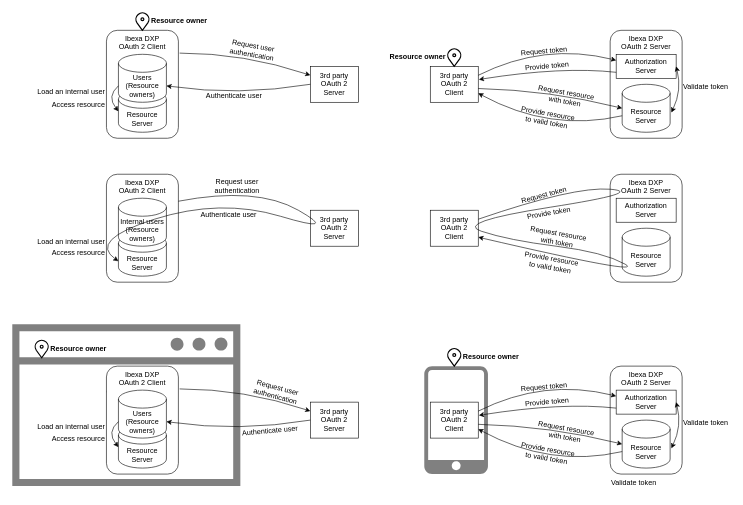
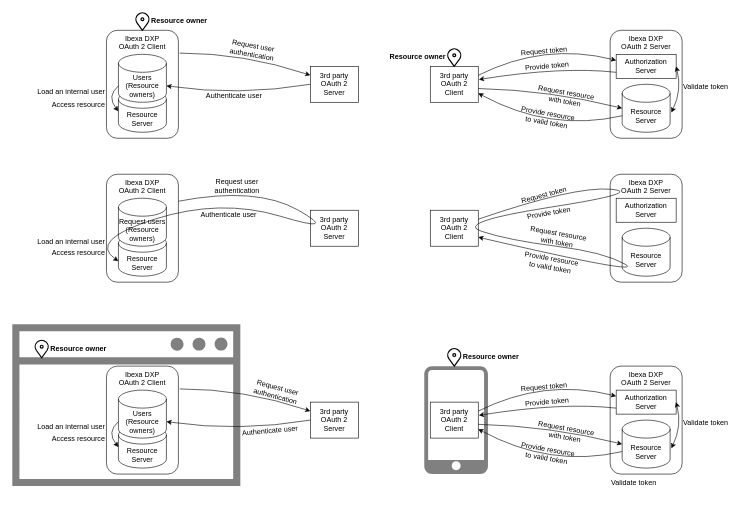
  <mxCell id="0" />
  <mxCell id="1" parent="0" />
  <mxCell id="2" value="" style="sketch=0;pointerEvents=1;shadow=0;dashed=0;html=1;strokeColor=none;fillColor=#808080;aspect=fixed;labelPosition=center;verticalLabelPosition=bottom;verticalAlign=top;align=center;outlineConnect=0;shape=mxgraph.vvd.web_browser;" vertex="1" parent="1"><mxGeometry x="20" y="540" width="380.29" height="270" as="geometry" /></mxCell>
  <mxCell id="3" value="" style="sketch=0;pointerEvents=1;shadow=0;dashed=0;html=1;strokeColor=none;fillColor=#808080;aspect=fixed;labelPosition=center;verticalLabelPosition=bottom;verticalAlign=top;align=center;outlineConnect=0;shape=mxgraph.vvd.phone;" vertex="1" parent="1"><mxGeometry x="707" y="610" width="106.2" height="180" as="geometry" /></mxCell>
  <mxCell id="4" value="Ibexa DXP&lt;br&gt;OAuth 2 Server" style="rounded=1;whiteSpace=wrap;html=1;horizontal=1;verticalAlign=top;" vertex="1" parent="1"><mxGeometry x="1017" y="50" width="120" height="180" as="geometry" /></mxCell>
  <mxCell id="5" value="Authorization&lt;br&gt;Server" style="rounded=0;whiteSpace=wrap;html=1;" vertex="1" parent="1"><mxGeometry x="1027" y="90" width="100" height="40" as="geometry" /></mxCell>
  <mxCell id="6" value="Resource&lt;br&gt;Server" style="shape=cylinder3;whiteSpace=wrap;html=1;boundedLbl=1;backgroundOutline=1;size=15;" vertex="1" parent="1"><mxGeometry x="1037" y="140" width="80" height="80" as="geometry" /></mxCell>
  <mxCell id="7" value="3rd party&lt;br&gt;OAuth 2 Client" style="rounded=0;whiteSpace=wrap;html=1;" vertex="1" parent="1"><mxGeometry x="717" y="110" width="80" height="60" as="geometry" /></mxCell>
  <mxCell id="8" value="" style="endArrow=classic;html=1;rounded=0;exitX=1;exitY=0.25;exitDx=0;exitDy=0;entryX=0;entryY=0.25;entryDx=0;entryDy=0;curved=1;" edge="1" parent="1" source="7" target="5"><mxGeometry width="50" height="50" relative="1" as="geometry"><mxPoint x="737" y="20" as="sourcePoint" /><mxPoint x="787" y="-30" as="targetPoint" /><Array as="points"><mxPoint x="907" y="70" /></Array></mxGeometry></mxCell>
  <mxCell id="9" value="Request token" style="text;html=1;align=center;verticalAlign=middle;whiteSpace=wrap;rounded=0;rotation=-5;" vertex="1" parent="1"><mxGeometry x="867" y="70" width="80" height="30" as="geometry" /></mxCell>
  <mxCell id="10" value="" style="endArrow=classic;html=1;rounded=0;exitX=0;exitY=0.75;exitDx=0;exitDy=0;entryX=1.013;entryY=0.367;entryDx=0;entryDy=0;curved=1;entryPerimeter=0;" edge="1" parent="1" source="5" target="7"><mxGeometry width="50" height="50" relative="1" as="geometry"><mxPoint x="737" y="100" as="sourcePoint" /><mxPoint x="787" y="50" as="targetPoint" /><Array as="points"><mxPoint x="937" y="110" /></Array></mxGeometry></mxCell>
  <mxCell id="11" value="Provide token" style="text;html=1;align=center;verticalAlign=middle;whiteSpace=wrap;rounded=0;rotation=-5;" vertex="1" parent="1"><mxGeometry x="872" y="95" width="80" height="30" as="geometry" /></mxCell>
  <mxCell id="12" value="" style="endArrow=classic;html=1;rounded=0;exitX=1;exitY=0.617;exitDx=0;exitDy=0;entryX=0;entryY=0.5;entryDx=0;entryDy=0;entryPerimeter=0;curved=1;exitPerimeter=0;" edge="1" parent="1" source="7" target="6"><mxGeometry width="50" height="50" relative="1" as="geometry"><mxPoint x="737" y="100" as="sourcePoint" /><mxPoint x="997" y="220" as="targetPoint" /><Array as="points"><mxPoint x="917" y="150" /></Array></mxGeometry></mxCell>
  <mxCell id="13" value="Request resource&lt;br&gt;with token" style="text;html=1;align=center;verticalAlign=middle;whiteSpace=wrap;rounded=0;rotation=10;" vertex="1" parent="1"><mxGeometry x="883" y="146" width="120" height="30" as="geometry" /></mxCell>
  <mxCell id="14" value="" style="endArrow=classic;html=1;rounded=0;exitX=0;exitY=0;exitDx=0;exitDy=52.5;exitPerimeter=0;curved=1;" edge="1" parent="1" source="6"><mxGeometry width="50" height="50" relative="1" as="geometry"><mxPoint x="737" y="100" as="sourcePoint" /><mxPoint x="797" y="155" as="targetPoint" /><Array as="points"><mxPoint x="917" y="220" /></Array></mxGeometry></mxCell>
  <mxCell id="15" value="Provide resource to valid token" style="text;html=1;align=center;verticalAlign=middle;whiteSpace=wrap;rounded=0;rotation=10;" vertex="1" parent="1"><mxGeometry x="865" y="181" width="95" height="30" as="geometry" /></mxCell>
  <mxCell id="16" value="Ibexa DXP&lt;br&gt;OAuth 2 Client" style="rounded=1;whiteSpace=wrap;html=1;horizontal=1;verticalAlign=top;" vertex="1" parent="1"><mxGeometry x="177" y="50" width="120" height="180" as="geometry" /></mxCell>
  <mxCell id="17" value="Resource&lt;br&gt;Server" style="shape=cylinder3;whiteSpace=wrap;html=1;boundedLbl=1;backgroundOutline=1;size=15;" vertex="1" parent="1"><mxGeometry x="197" y="150" width="80" height="70" as="geometry" /></mxCell>
  <mxCell id="18" value="Users&lt;br&gt;(Resource owners)" style="shape=cylinder3;whiteSpace=wrap;html=1;boundedLbl=1;backgroundOutline=1;size=15;" vertex="1" parent="1"><mxGeometry x="197" y="90" width="80" height="80" as="geometry" /></mxCell>
  <mxCell id="19" value="3rd party&lt;br&gt;OAuth 2 Server" style="rounded=0;whiteSpace=wrap;html=1;" vertex="1" parent="1"><mxGeometry x="517" y="110" width="80" height="60" as="geometry" /></mxCell>
  <mxCell id="20" value="Authenticate user" style="text;html=1;align=center;verticalAlign=middle;whiteSpace=wrap;rounded=0;" vertex="1" parent="1"><mxGeometry x="340" y="145" width="100" height="30" as="geometry" /></mxCell>
  <mxCell id="21" value="Request user authentication" style="text;html=1;align=center;verticalAlign=middle;whiteSpace=wrap;rounded=0;rotation=10;" vertex="1" parent="1"><mxGeometry x="391" y="68" width="60" height="30" as="geometry" /></mxCell>
  <mxCell id="22" value="&lt;p style=&quot;line-height: 180%;&quot;&gt;Load an internal user&lt;br&gt;Access resource&lt;/p&gt;" style="text;html=1;align=right;verticalAlign=middle;whiteSpace=wrap;rounded=0;" vertex="1" parent="1"><mxGeometry x="27" y="148" width="150" height="30" as="geometry" /></mxCell>
  <mxCell id="23" value="" style="endArrow=classic;startArrow=classic;html=1;rounded=0;entryX=1.025;entryY=0.588;entryDx=0;entryDy=0;entryPerimeter=0;exitX=1;exitY=0.5;exitDx=0;exitDy=0;curved=1;" edge="1" parent="1" source="5" target="6"><mxGeometry width="50" height="50" relative="1" as="geometry"><mxPoint x="737" y="100" as="sourcePoint" /><mxPoint x="787" y="50" as="targetPoint" /><Array as="points"><mxPoint x="1137" y="150" /></Array></mxGeometry></mxCell>
  <mxCell id="24" value="Validate token" style="text;html=1;align=left;verticalAlign=middle;whiteSpace=wrap;rounded=0;" vertex="1" parent="1"><mxGeometry x="1137" y="130" width="80" height="30" as="geometry" /></mxCell>
  <mxCell id="25" value="Ibexa DXP&lt;br&gt;OAuth 2 Server" style="rounded=1;whiteSpace=wrap;html=1;horizontal=1;verticalAlign=top;" vertex="1" parent="1"><mxGeometry x="1017" y="290" width="120" height="180" as="geometry" /></mxCell>
  <mxCell id="26" value="Authorization&lt;br&gt;Server" style="rounded=0;whiteSpace=wrap;html=1;" vertex="1" parent="1"><mxGeometry x="1027" y="330" width="100" height="40" as="geometry" /></mxCell>
  <mxCell id="27" value="Resource&lt;br&gt;Server" style="shape=cylinder3;whiteSpace=wrap;html=1;boundedLbl=1;backgroundOutline=1;size=15;" vertex="1" parent="1"><mxGeometry x="1037" y="380" width="80" height="80" as="geometry" /></mxCell>
  <mxCell id="28" value="3rd party&lt;br&gt;OAuth 2 Client" style="rounded=0;whiteSpace=wrap;html=1;" vertex="1" parent="1"><mxGeometry x="717" y="350" width="80" height="60" as="geometry" /></mxCell>
  <mxCell id="29" value="Request token" style="text;html=1;align=center;verticalAlign=middle;whiteSpace=wrap;rounded=0;rotation=-15;" vertex="1" parent="1"><mxGeometry x="867" y="310" width="80" height="30" as="geometry" /></mxCell>
  <mxCell id="30" value="Provide token" style="text;html=1;align=center;verticalAlign=middle;whiteSpace=wrap;rounded=0;rotation=-10;" vertex="1" parent="1"><mxGeometry x="875" y="340" width="80" height="30" as="geometry" /></mxCell>
  <mxCell id="31" value="Request resource&lt;br&gt;with token" style="text;html=1;align=center;verticalAlign=middle;whiteSpace=wrap;rounded=0;rotation=10;" vertex="1" parent="1"><mxGeometry x="870" y="381" width="120" height="30" as="geometry" /></mxCell>
  <mxCell id="32" value="Provide resource to valid token" style="text;html=1;align=center;verticalAlign=middle;whiteSpace=wrap;rounded=0;rotation=10;" vertex="1" parent="1"><mxGeometry x="871" y="423" width="95" height="30" as="geometry" /></mxCell>
  <mxCell id="33" value="Validate token" style="text;html=1;align=left;verticalAlign=middle;whiteSpace=wrap;rounded=0;" vertex="1" parent="1"><mxGeometry x="1017" y="790" width="80" height="30" as="geometry" /></mxCell>
  <mxCell id="34" value="" style="curved=1;endArrow=classic;html=1;rounded=0;exitX=1;exitY=0.25;exitDx=0;exitDy=0;entryX=1;entryY=0.75;entryDx=0;entryDy=0;" edge="1" parent="1" source="28" target="28"><mxGeometry width="50" height="50" relative="1" as="geometry"><mxPoint x="737" y="200" as="sourcePoint" /><mxPoint x="987" y="330" as="targetPoint" /><Array as="points"><mxPoint x="957" y="310" /><mxPoint x="1077" y="320" /><mxPoint x="757" y="370" /><mxPoint x="847" y="400" /><mxPoint x="1007" y="420" /><mxPoint x="1077" y="460" /></Array></mxGeometry></mxCell>
  <mxCell id="35" value="Ibexa DXP&lt;br&gt;OAuth 2 Client" style="rounded=1;whiteSpace=wrap;html=1;horizontal=1;verticalAlign=top;" vertex="1" parent="1"><mxGeometry x="177" y="290" width="120" height="180" as="geometry" /></mxCell>
  <mxCell id="36" value="Resource&lt;br&gt;Server" style="shape=cylinder3;whiteSpace=wrap;html=1;boundedLbl=1;backgroundOutline=1;size=15;" vertex="1" parent="1"><mxGeometry x="197" y="390" width="80" height="70" as="geometry" /></mxCell>
- <mxCell id="37" value="Internal users&lt;br&gt;(Resource owners)" style="shape=cylinder3;whiteSpace=wrap;html=1;boundedLbl=1;backgroundOutline=1;size=15;" vertex="1" parent="1"><mxGeometry x="197" y="330" width="80" height="80" as="geometry" /></mxCell>
+ <mxCell id="37" value="Request users&lt;br&gt;(Resource owners)" style="shape=cylinder3;whiteSpace=wrap;html=1;boundedLbl=1;backgroundOutline=1;size=15;" vertex="1" parent="1"><mxGeometry x="197" y="330" width="80" height="80" as="geometry" /></mxCell>
  <mxCell id="38" value="3rd party&lt;br&gt;OAuth 2 Server" style="rounded=0;whiteSpace=wrap;html=1;" vertex="1" parent="1"><mxGeometry x="517" y="350" width="80" height="60" as="geometry" /></mxCell>
  <mxCell id="39" value="" style="endArrow=classic;html=1;rounded=0;exitX=1;exitY=0.25;exitDx=0;exitDy=0;curved=1;entryX=0;entryY=0;entryDx=0;entryDy=45;entryPerimeter=0;" edge="1" parent="1" source="35" target="36"><mxGeometry width="50" height="50" relative="1" as="geometry"><mxPoint x="217" y="620" as="sourcePoint" /><mxPoint x="147" y="400" as="targetPoint" /><Array as="points"><mxPoint x="427" y="310" /><mxPoint x="567" y="390" /><mxPoint x="367" y="330" /><mxPoint x="147" y="400" /></Array></mxGeometry></mxCell>
  <mxCell id="40" value="Authenticate user" style="text;html=1;align=center;verticalAlign=middle;whiteSpace=wrap;rounded=0;" vertex="1" parent="1"><mxGeometry x="331" y="342" width="100" height="30" as="geometry" /></mxCell>
  <mxCell id="41" value="Request user authentication" style="text;html=1;align=center;verticalAlign=middle;whiteSpace=wrap;rounded=0;" vertex="1" parent="1"><mxGeometry x="365" y="294" width="60" height="30" as="geometry" /></mxCell>
  <mxCell id="42" value="&lt;p style=&quot;line-height: 160%;&quot;&gt;Load an internal user&lt;br&gt;Access resource&lt;/p&gt;" style="text;html=1;align=right;verticalAlign=middle;whiteSpace=wrap;rounded=0;" vertex="1" parent="1"><mxGeometry x="27" y="397" width="150" height="30" as="geometry" /></mxCell>
  <mxCell id="43" value="" style="endArrow=classic;html=1;rounded=0;exitX=1.017;exitY=0.211;exitDx=0;exitDy=0;exitPerimeter=0;entryX=0;entryY=0.25;entryDx=0;entryDy=0;curved=1;" edge="1" parent="1" source="16" target="19"><mxGeometry width="50" height="50" relative="1" as="geometry"><mxPoint x="617" y="290" as="sourcePoint" /><mxPoint x="667" y="240" as="targetPoint" /><Array as="points"><mxPoint x="407" y="88" /></Array></mxGeometry></mxCell>
  <mxCell id="44" value="" style="endArrow=classic;html=1;rounded=0;exitX=0;exitY=0.5;exitDx=0;exitDy=0;entryX=1;entryY=0;entryDx=0;entryDy=52.5;entryPerimeter=0;curved=1;" edge="1" parent="1" source="19" target="18"><mxGeometry width="50" height="50" relative="1" as="geometry"><mxPoint x="617" y="290" as="sourcePoint" /><mxPoint x="667" y="240" as="targetPoint" /><Array as="points"><mxPoint x="397" y="160" /></Array></mxGeometry></mxCell>
  <mxCell id="45" value="" style="endArrow=classic;html=1;rounded=0;exitX=0;exitY=0;exitDx=0;exitDy=52.5;exitPerimeter=0;entryX=0;entryY=0.5;entryDx=0;entryDy=0;entryPerimeter=0;curved=1;" edge="1" parent="1" source="18" target="17"><mxGeometry width="50" height="50" relative="1" as="geometry"><mxPoint x="617" y="290" as="sourcePoint" /><mxPoint x="667" y="240" as="targetPoint" /><Array as="points"><mxPoint x="177" y="160" /></Array></mxGeometry></mxCell>
  <mxCell id="46" value="" style="html=1;verticalLabelPosition=bottom;align=center;labelBackgroundColor=#ffffff;verticalAlign=top;strokeWidth=2;strokeColor=#000000;shadow=0;dashed=0;shape=mxgraph.ios7.icons.location;" vertex="1" parent="1"><mxGeometry x="225" y="20" width="24" height="30" as="geometry" /></mxCell>
  <mxCell id="47" value="" style="html=1;verticalLabelPosition=bottom;align=center;labelBackgroundColor=#ffffff;verticalAlign=top;strokeWidth=2;strokeColor=#000000;shadow=0;dashed=0;shape=mxgraph.ios7.icons.location;" vertex="1" parent="1"><mxGeometry x="745" y="80" width="24" height="30" as="geometry" /></mxCell>
  <mxCell id="48" value="Resource owner" style="text;html=1;align=left;verticalAlign=middle;whiteSpace=wrap;rounded=0;fontStyle=1" vertex="1" parent="1"><mxGeometry x="250" y="20" width="97" height="30" as="geometry" /></mxCell>
  <mxCell id="49" value="Resource owner" style="text;html=1;align=right;verticalAlign=middle;whiteSpace=wrap;rounded=0;fontStyle=1" vertex="1" parent="1"><mxGeometry x="647" y="80" width="98" height="30" as="geometry" /></mxCell>
  <mxCell id="50" value="Ibexa DXP&lt;br&gt;OAuth 2 Server" style="rounded=1;whiteSpace=wrap;html=1;horizontal=1;verticalAlign=top;" vertex="1" parent="1"><mxGeometry x="1017" y="610" width="120" height="180" as="geometry" /></mxCell>
  <mxCell id="51" value="Authorization&lt;br&gt;Server" style="rounded=0;whiteSpace=wrap;html=1;" vertex="1" parent="1"><mxGeometry x="1027" y="650" width="100" height="40" as="geometry" /></mxCell>
  <mxCell id="52" value="Resource&lt;br&gt;Server" style="shape=cylinder3;whiteSpace=wrap;html=1;boundedLbl=1;backgroundOutline=1;size=15;" vertex="1" parent="1"><mxGeometry x="1037" y="700" width="80" height="80" as="geometry" /></mxCell>
  <mxCell id="53" value="3rd party&lt;br&gt;OAuth 2 Client" style="rounded=0;whiteSpace=wrap;html=1;" vertex="1" parent="1"><mxGeometry x="717" y="670" width="80" height="60" as="geometry" /></mxCell>
  <mxCell id="54" value="" style="endArrow=classic;html=1;rounded=0;exitX=1;exitY=0.25;exitDx=0;exitDy=0;entryX=0;entryY=0.25;entryDx=0;entryDy=0;curved=1;" edge="1" parent="1" source="53" target="51"><mxGeometry width="50" height="50" relative="1" as="geometry"><mxPoint x="737" y="580" as="sourcePoint" /><mxPoint x="787" y="530" as="targetPoint" /><Array as="points"><mxPoint x="907" y="630" /></Array></mxGeometry></mxCell>
  <mxCell id="55" value="Request token" style="text;html=1;align=center;verticalAlign=middle;whiteSpace=wrap;rounded=0;rotation=-5;" vertex="1" parent="1"><mxGeometry x="867" y="630" width="80" height="30" as="geometry" /></mxCell>
  <mxCell id="56" value="" style="endArrow=classic;html=1;rounded=0;exitX=0;exitY=0.75;exitDx=0;exitDy=0;entryX=1.013;entryY=0.367;entryDx=0;entryDy=0;curved=1;entryPerimeter=0;" edge="1" parent="1" source="51" target="53"><mxGeometry width="50" height="50" relative="1" as="geometry"><mxPoint x="737" y="660" as="sourcePoint" /><mxPoint x="787" y="610" as="targetPoint" /><Array as="points"><mxPoint x="937" y="670" /></Array></mxGeometry></mxCell>
  <mxCell id="57" value="Provide token" style="text;html=1;align=center;verticalAlign=middle;whiteSpace=wrap;rounded=0;rotation=-5;" vertex="1" parent="1"><mxGeometry x="872" y="655" width="80" height="30" as="geometry" /></mxCell>
  <mxCell id="58" value="" style="endArrow=classic;html=1;rounded=0;exitX=1;exitY=0.617;exitDx=0;exitDy=0;entryX=0;entryY=0.5;entryDx=0;entryDy=0;entryPerimeter=0;curved=1;exitPerimeter=0;" edge="1" parent="1" source="53" target="52"><mxGeometry width="50" height="50" relative="1" as="geometry"><mxPoint x="737" y="660" as="sourcePoint" /><mxPoint x="997" y="780" as="targetPoint" /><Array as="points"><mxPoint x="917" y="710" /></Array></mxGeometry></mxCell>
  <mxCell id="59" value="Request resource&lt;br&gt;with token" style="text;html=1;align=center;verticalAlign=middle;whiteSpace=wrap;rounded=0;rotation=10;" vertex="1" parent="1"><mxGeometry x="883" y="706" width="120" height="30" as="geometry" /></mxCell>
  <mxCell id="60" value="" style="endArrow=classic;html=1;rounded=0;exitX=0;exitY=0;exitDx=0;exitDy=52.5;exitPerimeter=0;curved=1;" edge="1" parent="1" source="52"><mxGeometry width="50" height="50" relative="1" as="geometry"><mxPoint x="737" y="660" as="sourcePoint" /><mxPoint x="797" y="715" as="targetPoint" /><Array as="points"><mxPoint x="917" y="780" /></Array></mxGeometry></mxCell>
  <mxCell id="61" value="Provide resource to valid token" style="text;html=1;align=center;verticalAlign=middle;whiteSpace=wrap;rounded=0;rotation=10;" vertex="1" parent="1"><mxGeometry x="865" y="741" width="95" height="30" as="geometry" /></mxCell>
  <mxCell id="62" value="Ibexa DXP&lt;br&gt;OAuth 2 Client" style="rounded=1;whiteSpace=wrap;html=1;horizontal=1;verticalAlign=top;" vertex="1" parent="1"><mxGeometry x="177" y="610" width="120" height="180" as="geometry" /></mxCell>
  <mxCell id="63" value="Resource&lt;br&gt;Server" style="shape=cylinder3;whiteSpace=wrap;html=1;boundedLbl=1;backgroundOutline=1;size=15;" vertex="1" parent="1"><mxGeometry x="197" y="710" width="80" height="70" as="geometry" /></mxCell>
  <mxCell id="64" value="Users&lt;br&gt;(Resource owners)" style="shape=cylinder3;whiteSpace=wrap;html=1;boundedLbl=1;backgroundOutline=1;size=15;" vertex="1" parent="1"><mxGeometry x="197" y="650" width="80" height="80" as="geometry" /></mxCell>
  <mxCell id="65" value="3rd party&lt;br&gt;OAuth 2 Server" style="rounded=0;whiteSpace=wrap;html=1;" vertex="1" parent="1"><mxGeometry x="517" y="670" width="80" height="60" as="geometry" /></mxCell>
  <mxCell id="66" value="Authenticate user" style="text;html=1;align=center;verticalAlign=middle;whiteSpace=wrap;rounded=0;rotation=-5;" vertex="1" parent="1"><mxGeometry x="400" y="703" width="100" height="30" as="geometry" /></mxCell>
  <mxCell id="67" value="Request user authentication" style="text;html=1;align=center;verticalAlign=middle;whiteSpace=wrap;rounded=0;rotation=15;" vertex="1" parent="1"><mxGeometry x="431" y="638" width="60" height="30" as="geometry" /></mxCell>
  <mxCell id="68" value="" style="endArrow=classic;startArrow=classic;html=1;rounded=0;entryX=1.025;entryY=0.588;entryDx=0;entryDy=0;entryPerimeter=0;exitX=1;exitY=0.5;exitDx=0;exitDy=0;curved=1;" edge="1" parent="1" source="51" target="52"><mxGeometry width="50" height="50" relative="1" as="geometry"><mxPoint x="737" y="660" as="sourcePoint" /><mxPoint x="787" y="610" as="targetPoint" /><Array as="points"><mxPoint x="1137" y="710" /></Array></mxGeometry></mxCell>
  <mxCell id="69" value="Validate token" style="text;html=1;align=left;verticalAlign=middle;whiteSpace=wrap;rounded=0;" vertex="1" parent="1"><mxGeometry x="1137" y="690" width="80" height="30" as="geometry" /></mxCell>
  <mxCell id="70" value="" style="endArrow=classic;html=1;rounded=0;exitX=1.017;exitY=0.211;exitDx=0;exitDy=0;exitPerimeter=0;entryX=0;entryY=0.25;entryDx=0;entryDy=0;curved=1;" edge="1" parent="1" source="62" target="65"><mxGeometry width="50" height="50" relative="1" as="geometry"><mxPoint x="617" y="850" as="sourcePoint" /><mxPoint x="667" y="800" as="targetPoint" /><Array as="points"><mxPoint x="407" y="648" /></Array></mxGeometry></mxCell>
  <mxCell id="71" value="" style="endArrow=classic;html=1;rounded=0;exitX=0;exitY=0.5;exitDx=0;exitDy=0;entryX=1;entryY=0;entryDx=0;entryDy=52.5;entryPerimeter=0;curved=1;" edge="1" parent="1" source="65" target="64"><mxGeometry width="50" height="50" relative="1" as="geometry"><mxPoint x="617" y="850" as="sourcePoint" /><mxPoint x="667" y="800" as="targetPoint" /><Array as="points"><mxPoint x="397" y="720" /></Array></mxGeometry></mxCell>
  <mxCell id="72" value="" style="endArrow=classic;html=1;rounded=0;exitX=0;exitY=0;exitDx=0;exitDy=52.5;exitPerimeter=0;entryX=0;entryY=0.5;entryDx=0;entryDy=0;entryPerimeter=0;curved=1;" edge="1" parent="1" source="64" target="63"><mxGeometry width="50" height="50" relative="1" as="geometry"><mxPoint x="617" y="850" as="sourcePoint" /><mxPoint x="667" y="800" as="targetPoint" /><Array as="points"><mxPoint x="177" y="720" /></Array></mxGeometry></mxCell>
  <mxCell id="73" value="" style="html=1;verticalLabelPosition=bottom;align=center;labelBackgroundColor=#ffffff;verticalAlign=top;strokeWidth=2;strokeColor=#000000;shadow=0;dashed=0;shape=mxgraph.ios7.icons.location;" vertex="1" parent="1"><mxGeometry y="566" width="24" height="30" as="geometry" x="57" /></mxCell>
  <mxCell id="74" value="" style="html=1;verticalLabelPosition=bottom;align=center;labelBackgroundColor=#ffffff;verticalAlign=top;strokeWidth=2;strokeColor=#000000;shadow=0;dashed=0;shape=mxgraph.ios7.icons.location;" vertex="1" parent="1"><mxGeometry x="745" y="580" width="24" height="30" as="geometry" /></mxCell>
  <mxCell id="75" value="Resource owner" style="text;html=1;align=left;verticalAlign=middle;whiteSpace=wrap;rounded=0;fontStyle=1" vertex="1" parent="1"><mxGeometry x="82" y="566" width="97" height="30" as="geometry" /></mxCell>
  <mxCell id="76" value="Resource owner" style="text;html=1;align=right;verticalAlign=middle;whiteSpace=wrap;rounded=0;fontStyle=1" vertex="1" parent="1"><mxGeometry x="769" y="580" width="98" height="30" as="geometry" /></mxCell>
  <mxCell id="77" value="&lt;p style=&quot;line-height: 160%;&quot;&gt;Load an internal user&lt;br&gt;Access resource&lt;/p&gt;" style="text;html=1;align=right;verticalAlign=middle;whiteSpace=wrap;rounded=0;" vertex="1" parent="1"><mxGeometry x="27" y="706" width="150" height="30" as="geometry" /></mxCell>
